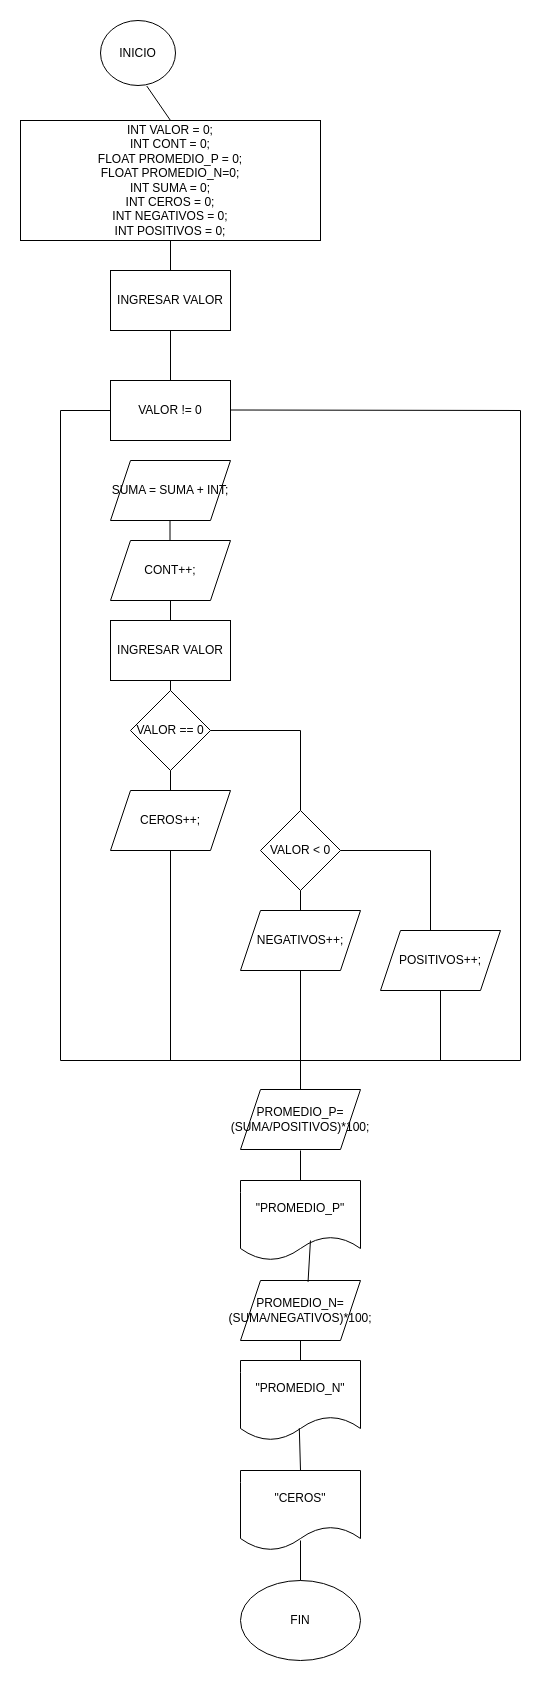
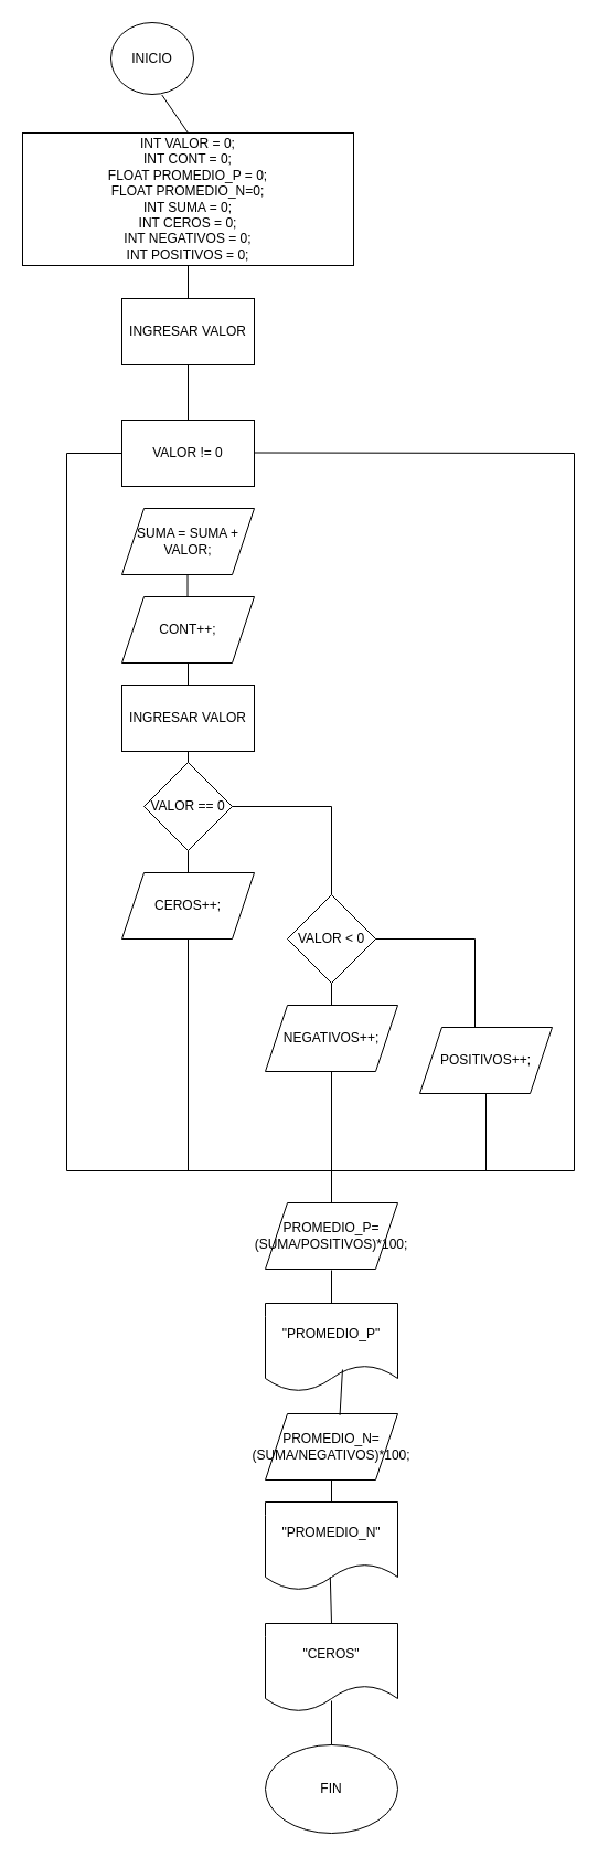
  <mxCell id="0" />
  <mxCell id="1" parent="0" />
  <mxCell id="2" value="INICIO" style="ellipse;whiteSpace=wrap;html=1;" vertex="1" parent="1"><mxGeometry x="100" y="20" width="75" height="65" as="geometry" /></mxCell>
  <mxCell id="3" value="INT VALOR = 0;&lt;br&gt;INT CONT = 0;&lt;br&gt;FLOAT PROMEDIO_P = 0;&lt;br&gt;FLOAT PROMEDIO_N=0;&lt;br&gt;INT SUMA = 0;&lt;br&gt;INT CEROS = 0;&lt;br&gt;INT NEGATIVOS = 0;&lt;br&gt;INT POSITIVOS = 0;&lt;br&gt;" style="rounded=0;whiteSpace=wrap;html=1;" vertex="1" parent="1"><mxGeometry x="20" y="120" width="300" height="120" as="geometry" /></mxCell>
  <mxCell id="4" value="" style="endArrow=none;html=1;rounded=0;exitX=0.5;exitY=0;exitDx=0;exitDy=0;entryX=0.617;entryY=1.008;entryDx=0;entryDy=0;entryPerimeter=0;" edge="1" parent="1" source="3" target="2"><mxGeometry width="50" height="50" relative="1" as="geometry"><mxPoint x="110" y="150" as="sourcePoint" /><mxPoint x="160" y="100" as="targetPoint" /></mxGeometry></mxCell>
  <mxCell id="5" value="INGRESAR VALOR" style="rounded=0;whiteSpace=wrap;html=1;" vertex="1" parent="1"><mxGeometry x="110" y="270" width="120" height="60" as="geometry" /></mxCell>
  <mxCell id="6" value="" style="endArrow=none;html=1;rounded=0;exitX=0.5;exitY=0;exitDx=0;exitDy=0;entryX=0.5;entryY=1;entryDx=0;entryDy=0;" edge="1" parent="1" source="5" target="3"><mxGeometry width="50" height="50" relative="1" as="geometry"><mxPoint x="130" y="290" as="sourcePoint" /><mxPoint x="190" y="250" as="targetPoint" /></mxGeometry></mxCell>
  <mxCell id="7" value="" style="endArrow=none;html=1;rounded=0;entryX=0.5;entryY=1;entryDx=0;entryDy=0;" edge="1" parent="1" target="5"><mxGeometry width="50" height="50" relative="1" as="geometry"><mxPoint x="170" y="380" as="sourcePoint" /><mxPoint x="190" y="330" as="targetPoint" /></mxGeometry></mxCell>
  <mxCell id="8" value="VALOR != 0" style="rounded=0;whiteSpace=wrap;html=1;" vertex="1" parent="1"><mxGeometry x="110" y="380" width="120" height="60" as="geometry" /></mxCell>
  <mxCell id="9" value="" style="endArrow=none;html=1;rounded=0;" edge="1" parent="1"><mxGeometry width="50" height="50" relative="1" as="geometry"><mxPoint x="60" y="410" as="sourcePoint" /><mxPoint x="110" y="410" as="targetPoint" /></mxGeometry></mxCell>
  <mxCell id="10" value="" style="endArrow=none;html=1;rounded=0;" edge="1" parent="1"><mxGeometry width="50" height="50" relative="1" as="geometry"><mxPoint x="230" y="409.5" as="sourcePoint" /><mxPoint x="520" y="410" as="targetPoint" /></mxGeometry></mxCell>
- <mxCell id="11" value="SUMA = SUMA + INT;" style="shape=parallelogram;perimeter=parallelogramPerimeter;whiteSpace=wrap;html=1;fixedSize=1;" vertex="1" parent="1"><mxGeometry x="110" y="460" width="120" height="60" as="geometry" /></mxCell>
+ <mxCell id="11" value="SUMA = SUMA + VALOR;" style="shape=parallelogram;perimeter=parallelogramPerimeter;whiteSpace=wrap;html=1;fixedSize=1;" vertex="1" parent="1"><mxGeometry x="110" y="460" width="120" height="60" as="geometry" /></mxCell>
  <mxCell id="12" value="CONT++;" style="shape=parallelogram;perimeter=parallelogramPerimeter;whiteSpace=wrap;html=1;fixedSize=1;" vertex="1" parent="1"><mxGeometry x="110" y="540" width="120" height="60" as="geometry" /></mxCell>
  <mxCell id="13" value="" style="endArrow=none;html=1;rounded=0;exitX=0.5;exitY=0;exitDx=0;exitDy=0;entryX=0.5;entryY=1;entryDx=0;entryDy=0;" edge="1" parent="1"><mxGeometry width="50" height="50" relative="1" as="geometry"><mxPoint x="169.5" y="540" as="sourcePoint" /><mxPoint x="169.5" y="520" as="targetPoint" /></mxGeometry></mxCell>
  <mxCell id="14" value="INGRESAR VALOR" style="rounded=0;whiteSpace=wrap;html=1;" vertex="1" parent="1"><mxGeometry x="110" y="620" width="120" height="60" as="geometry" /></mxCell>
  <mxCell id="15" value="" style="endArrow=none;html=1;rounded=0;exitX=0.5;exitY=0;exitDx=0;exitDy=0;" edge="1" parent="1" source="14"><mxGeometry width="50" height="50" relative="1" as="geometry"><mxPoint x="120" y="650" as="sourcePoint" /><mxPoint x="170" y="600" as="targetPoint" /></mxGeometry></mxCell>
  <mxCell id="16" value="VALOR == 0" style="rhombus;whiteSpace=wrap;html=1;" vertex="1" parent="1"><mxGeometry x="130" y="690" width="80" height="80" as="geometry" /></mxCell>
  <mxCell id="17" value="CEROS++;" style="shape=parallelogram;perimeter=parallelogramPerimeter;whiteSpace=wrap;html=1;fixedSize=1;" vertex="1" parent="1"><mxGeometry x="110" y="790" width="120" height="60" as="geometry" /></mxCell>
  <mxCell id="18" value="" style="endArrow=none;html=1;rounded=0;exitX=0.5;exitY=0;exitDx=0;exitDy=0;" edge="1" parent="1" source="17"><mxGeometry width="50" height="50" relative="1" as="geometry"><mxPoint x="120" y="820" as="sourcePoint" /><mxPoint x="170" y="770" as="targetPoint" /></mxGeometry></mxCell>
  <mxCell id="19" value="" style="endArrow=none;html=1;rounded=0;exitX=0.5;exitY=0;exitDx=0;exitDy=0;" edge="1" parent="1" source="16"><mxGeometry width="50" height="50" relative="1" as="geometry"><mxPoint x="120" y="730" as="sourcePoint" /><mxPoint x="170" y="680" as="targetPoint" /></mxGeometry></mxCell>
  <mxCell id="20" value="" style="endArrow=none;html=1;rounded=0;" edge="1" parent="1"><mxGeometry width="50" height="50" relative="1" as="geometry"><mxPoint x="210" y="730" as="sourcePoint" /><mxPoint x="300" y="810" as="targetPoint" /><Array as="points"><mxPoint x="300" y="730" /></Array></mxGeometry></mxCell>
  <mxCell id="21" value="VALOR &amp;lt; 0" style="rhombus;whiteSpace=wrap;html=1;" vertex="1" parent="1"><mxGeometry x="260" y="810" width="80" height="80" as="geometry" /></mxCell>
  <mxCell id="22" value="NEGATIVOS++;" style="shape=parallelogram;perimeter=parallelogramPerimeter;whiteSpace=wrap;html=1;fixedSize=1;" vertex="1" parent="1"><mxGeometry x="240" y="910" width="120" height="60" as="geometry" /></mxCell>
  <mxCell id="23" value="" style="endArrow=none;html=1;rounded=0;exitX=0.5;exitY=0;exitDx=0;exitDy=0;" edge="1" parent="1" source="22"><mxGeometry width="50" height="50" relative="1" as="geometry"><mxPoint x="250" y="940" as="sourcePoint" /><mxPoint x="300" y="890" as="targetPoint" /></mxGeometry></mxCell>
  <mxCell id="24" value="" style="endArrow=none;html=1;rounded=0;" edge="1" parent="1"><mxGeometry width="50" height="50" relative="1" as="geometry"><mxPoint x="340" y="850" as="sourcePoint" /><mxPoint x="430" y="930" as="targetPoint" /><Array as="points"><mxPoint x="430" y="850" /></Array></mxGeometry></mxCell>
  <mxCell id="25" value="POSITIVOS++;" style="shape=parallelogram;perimeter=parallelogramPerimeter;whiteSpace=wrap;html=1;fixedSize=1;" vertex="1" parent="1"><mxGeometry x="380" y="930" width="120" height="60" as="geometry" /></mxCell>
  <mxCell id="26" value="" style="endArrow=none;html=1;rounded=0;" edge="1" parent="1"><mxGeometry width="50" height="50" relative="1" as="geometry"><mxPoint x="170" y="1060" as="sourcePoint" /><mxPoint x="170" y="850" as="targetPoint" /></mxGeometry></mxCell>
  <mxCell id="27" value="" style="endArrow=none;html=1;rounded=0;" edge="1" parent="1"><mxGeometry width="50" height="50" relative="1" as="geometry"><mxPoint x="300" y="1060" as="sourcePoint" /><mxPoint x="300" y="970" as="targetPoint" /></mxGeometry></mxCell>
  <mxCell id="28" value="" style="endArrow=none;html=1;rounded=0;" edge="1" parent="1"><mxGeometry width="50" height="50" relative="1" as="geometry"><mxPoint x="440" y="1060" as="sourcePoint" /><mxPoint x="440" y="990" as="targetPoint" /></mxGeometry></mxCell>
  <mxCell id="29" value="" style="endArrow=none;html=1;rounded=0;" edge="1" parent="1"><mxGeometry width="50" height="50" relative="1" as="geometry"><mxPoint x="60" y="1060" as="sourcePoint" /><mxPoint x="60" y="410" as="targetPoint" /></mxGeometry></mxCell>
  <mxCell id="30" value="" style="endArrow=none;html=1;rounded=0;" edge="1" parent="1"><mxGeometry width="50" height="50" relative="1" as="geometry"><mxPoint x="520" y="1060" as="sourcePoint" /><mxPoint x="520" y="410" as="targetPoint" /></mxGeometry></mxCell>
  <mxCell id="31" value="" style="endArrow=none;html=1;rounded=0;" edge="1" parent="1"><mxGeometry width="50" height="50" relative="1" as="geometry"><mxPoint x="60" y="1060" as="sourcePoint" /><mxPoint x="520" y="1060" as="targetPoint" /></mxGeometry></mxCell>
  <mxCell id="32" value="" style="endArrow=none;html=1;rounded=0;" edge="1" parent="1"><mxGeometry width="50" height="50" relative="1" as="geometry"><mxPoint x="300" y="1090" as="sourcePoint" /><mxPoint x="300" y="1060" as="targetPoint" /></mxGeometry></mxCell>
  <mxCell id="33" value="PROMEDIO_P=(SUMA/POSITIVOS)*100;" style="shape=parallelogram;perimeter=parallelogramPerimeter;whiteSpace=wrap;html=1;fixedSize=1;" vertex="1" parent="1"><mxGeometry x="240" y="1089" width="120" height="60" as="geometry" /></mxCell>
  <mxCell id="34" value="&quot;PROMEDIO_P&quot;" style="shape=document;whiteSpace=wrap;html=1;boundedLbl=1;" vertex="1" parent="1"><mxGeometry x="240" y="1180" width="120" height="80" as="geometry" /></mxCell>
  <mxCell id="35" value="PROMEDIO_N=(SUMA/NEGATIVOS)*100;" style="shape=parallelogram;perimeter=parallelogramPerimeter;whiteSpace=wrap;html=1;fixedSize=1;" vertex="1" parent="1"><mxGeometry x="240" y="1280" width="120" height="60" as="geometry" /></mxCell>
  <mxCell id="36" value="&quot;PROMEDIO_N&quot;" style="shape=document;whiteSpace=wrap;html=1;boundedLbl=1;" vertex="1" parent="1"><mxGeometry x="240" y="1360" width="120" height="80" as="geometry" /></mxCell>
  <mxCell id="37" value="" style="endArrow=none;html=1;rounded=0;exitX=0.5;exitY=0;exitDx=0;exitDy=0;" edge="1" parent="1" source="34"><mxGeometry width="50" height="50" relative="1" as="geometry"><mxPoint x="250" y="1200" as="sourcePoint" /><mxPoint x="300" y="1150" as="targetPoint" /></mxGeometry></mxCell>
  <mxCell id="38" value="" style="endArrow=none;html=1;rounded=0;exitX=0.563;exitY=0.023;exitDx=0;exitDy=0;exitPerimeter=0;entryX=0.583;entryY=0.75;entryDx=0;entryDy=0;entryPerimeter=0;" edge="1" parent="1" source="35" target="34"><mxGeometry width="50" height="50" relative="1" as="geometry"><mxPoint x="260" y="1300" as="sourcePoint" /><mxPoint x="310" y="1250" as="targetPoint" /></mxGeometry></mxCell>
  <mxCell id="39" value="" style="endArrow=none;html=1;rounded=0;exitX=0.5;exitY=0;exitDx=0;exitDy=0;" edge="1" parent="1" source="36"><mxGeometry width="50" height="50" relative="1" as="geometry"><mxPoint x="250" y="1390" as="sourcePoint" /><mxPoint x="300" y="1340" as="targetPoint" /></mxGeometry></mxCell>
  <mxCell id="40" value="&quot;CEROS&quot;" style="shape=document;whiteSpace=wrap;html=1;boundedLbl=1;" vertex="1" parent="1"><mxGeometry x="240" y="1470" width="120" height="80" as="geometry" /></mxCell>
  <mxCell id="41" value="" style="endArrow=none;html=1;rounded=0;exitX=0.5;exitY=0;exitDx=0;exitDy=0;entryX=0.49;entryY=0.847;entryDx=0;entryDy=0;entryPerimeter=0;" edge="1" parent="1" source="40" target="36"><mxGeometry width="50" height="50" relative="1" as="geometry"><mxPoint x="260" y="1480" as="sourcePoint" /><mxPoint x="310" y="1430" as="targetPoint" /></mxGeometry></mxCell>
  <mxCell id="42" value="FIN" style="ellipse;whiteSpace=wrap;html=1;" vertex="1" parent="1"><mxGeometry x="240" y="1580" width="120" height="80" as="geometry" /></mxCell>
  <mxCell id="43" value="" style="endArrow=none;html=1;rounded=0;" edge="1" parent="1" source="42"><mxGeometry width="50" height="50" relative="1" as="geometry"><mxPoint x="250" y="1590" as="sourcePoint" /><mxPoint x="300" y="1540" as="targetPoint" /></mxGeometry></mxCell>
